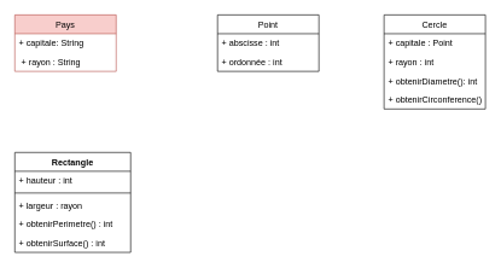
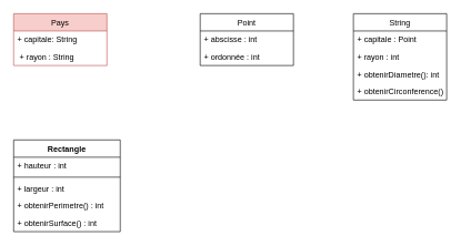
  <mxCell id="0" />
  <mxCell id="1" parent="0" />
  <mxCell id="2" value="Pays" style="swimlane;fontStyle=0;childLayout=stackLayout;horizontal=1;startSize=26;fillColor=#f8cecc;horizontalStack=0;resizeParent=1;resizeParentMax=0;resizeLast=0;collapsible=1;marginBottom=0;strokeColor=#b85450;" vertex="1" parent="1"><mxGeometry x="20" y="20" width="140" height="78" as="geometry" /></mxCell>
  <mxCell id="3" value="+ capitale: String" style="text;strokeColor=none;fillColor=none;align=left;verticalAlign=top;spacingLeft=4;spacingRight=4;overflow=hidden;rotatable=0;points=[[0,0.5],[1,0.5]];portConstraint=eastwest;" vertex="1" parent="2"><mxGeometry y="26" width="140" height="26" as="geometry" /></mxCell>
  <mxCell id="4" value=" + rayon : String" style="text;strokeColor=none;fillColor=none;align=left;verticalAlign=top;spacingLeft=4;spacingRight=4;overflow=hidden;rotatable=0;points=[[0,0.5],[1,0.5]];portConstraint=eastwest;" vertex="1" parent="2"><mxGeometry y="52" width="140" height="26" as="geometry" /></mxCell>
  <mxCell id="5" value="Point" style="swimlane;fontStyle=0;childLayout=stackLayout;horizontal=1;startSize=26;fillColor=none;horizontalStack=0;resizeParent=1;resizeParentMax=0;resizeLast=0;collapsible=1;marginBottom=0;" vertex="1" parent="1"><mxGeometry x="300" y="20" width="140" height="78" as="geometry" /></mxCell>
  <mxCell id="6" value="+ abscisse : int" style="text;strokeColor=none;fillColor=none;align=left;verticalAlign=top;spacingLeft=4;spacingRight=4;overflow=hidden;rotatable=0;points=[[0,0.5],[1,0.5]];portConstraint=eastwest;" vertex="1" parent="5"><mxGeometry y="26" width="140" height="26" as="geometry" /></mxCell>
  <mxCell id="7" value="+ ordonnée : int" style="text;strokeColor=none;fillColor=none;align=left;verticalAlign=top;spacingLeft=4;spacingRight=4;overflow=hidden;rotatable=0;points=[[0,0.5],[1,0.5]];portConstraint=eastwest;" vertex="1" parent="5"><mxGeometry y="52" width="140" height="26" as="geometry" /></mxCell>
- <mxCell id="8" value="Cercle" style="swimlane;fontStyle=0;childLayout=stackLayout;horizontal=1;startSize=26;fillColor=none;horizontalStack=0;resizeParent=1;resizeParentMax=0;resizeLast=0;collapsible=1;marginBottom=0;" vertex="1" parent="1"><mxGeometry x="530" y="20" width="140" height="130" as="geometry" /></mxCell>
+ <mxCell id="8" value="String" style="swimlane;fontStyle=0;childLayout=stackLayout;horizontal=1;startSize=26;fillColor=none;horizontalStack=0;resizeParent=1;resizeParentMax=0;resizeLast=0;collapsible=1;marginBottom=0;" vertex="1" parent="1"><mxGeometry x="530" y="20" width="140" height="130" as="geometry" /></mxCell>
  <mxCell id="9" value="+ capitale : Point" style="text;strokeColor=none;fillColor=none;align=left;verticalAlign=top;spacingLeft=4;spacingRight=4;overflow=hidden;rotatable=0;points=[[0,0.5],[1,0.5]];portConstraint=eastwest;" vertex="1" parent="8"><mxGeometry y="26" width="140" height="26" as="geometry" /></mxCell>
  <mxCell id="10" value="+ rayon : int " style="text;strokeColor=none;fillColor=none;align=left;verticalAlign=top;spacingLeft=4;spacingRight=4;overflow=hidden;rotatable=0;points=[[0,0.5],[1,0.5]];portConstraint=eastwest;" vertex="1" parent="8"><mxGeometry y="52" width="140" height="26" as="geometry" /></mxCell>
  <mxCell id="11" value="+ obtenirDiametre(): int" style="text;strokeColor=none;fillColor=none;align=left;verticalAlign=top;spacingLeft=4;spacingRight=4;overflow=hidden;rotatable=0;points=[[0,0.5],[1,0.5]];portConstraint=eastwest;" vertex="1" parent="8"><mxGeometry y="78" width="140" height="26" as="geometry" /></mxCell>
  <mxCell id="12" value="+ obtenirCirconference() : int" style="text;strokeColor=none;fillColor=none;align=left;verticalAlign=top;spacingLeft=4;spacingRight=4;overflow=hidden;rotatable=0;points=[[0,0.5],[1,0.5]];portConstraint=eastwest;" vertex="1" parent="8"><mxGeometry y="104" width="140" height="26" as="geometry" /></mxCell>
  <mxCell id="13" value="Rectangle" style="swimlane;fontStyle=1;align=center;verticalAlign=top;childLayout=stackLayout;horizontal=1;startSize=26;horizontalStack=0;resizeParent=1;resizeParentMax=0;resizeLast=0;collapsible=1;marginBottom=0;" vertex="1" parent="1"><mxGeometry x="20" y="210" width="160" height="138" as="geometry" /></mxCell>
  <mxCell id="14" value="+ hauteur : int" style="text;strokeColor=none;fillColor=none;align=left;verticalAlign=top;spacingLeft=4;spacingRight=4;overflow=hidden;rotatable=0;points=[[0,0.5],[1,0.5]];portConstraint=eastwest;" vertex="1" parent="13"><mxGeometry y="26" width="160" height="26" as="geometry" /></mxCell>
  <mxCell id="15" value="" style="line;strokeWidth=1;fillColor=none;align=left;verticalAlign=middle;spacingTop=-1;spacingLeft=3;spacingRight=3;rotatable=0;labelPosition=right;points=[];portConstraint=eastwest;" vertex="1" parent="13"><mxGeometry y="52" width="160" height="8" as="geometry" /></mxCell>
- <mxCell id="16" value="+ largeur : rayon" style="text;strokeColor=none;fillColor=none;align=left;verticalAlign=top;spacingLeft=4;spacingRight=4;overflow=hidden;rotatable=0;points=[[0,0.5],[1,0.5]];portConstraint=eastwest;" vertex="1" parent="13"><mxGeometry y="60" width="160" height="26" as="geometry" /></mxCell>
+ <mxCell id="16" value="+ largeur : int" style="text;strokeColor=none;fillColor=none;align=left;verticalAlign=top;spacingLeft=4;spacingRight=4;overflow=hidden;rotatable=0;points=[[0,0.5],[1,0.5]];portConstraint=eastwest;" vertex="1" parent="13"><mxGeometry y="60" width="160" height="26" as="geometry" /></mxCell>
  <mxCell id="17" value="+ obtenirPerimetre() : int" style="text;strokeColor=none;fillColor=none;align=left;verticalAlign=top;spacingLeft=4;spacingRight=4;overflow=hidden;rotatable=0;points=[[0,0.5],[1,0.5]];portConstraint=eastwest;" vertex="1" parent="13"><mxGeometry y="86" width="160" height="26" as="geometry" /></mxCell>
  <mxCell id="18" value="+ obtenirSurface() : int" style="text;strokeColor=none;fillColor=none;align=left;verticalAlign=top;spacingLeft=4;spacingRight=4;overflow=hidden;rotatable=0;points=[[0,0.5],[1,0.5]];portConstraint=eastwest;" vertex="1" parent="13"><mxGeometry y="112" width="160" height="26" as="geometry" /></mxCell>
